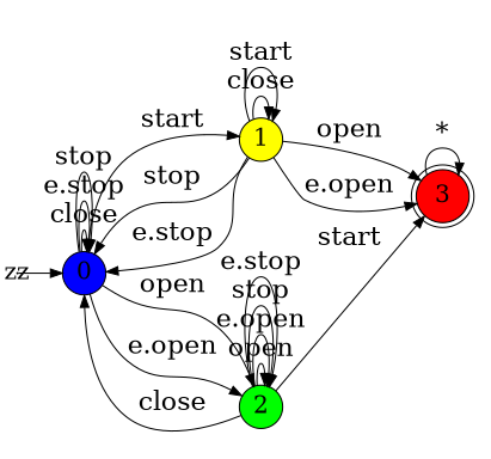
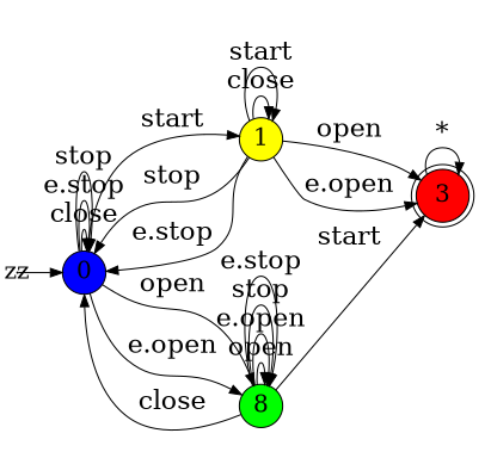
  digraph {
    pack=true
    rankdir=LR
    node [fixedsize=true fontsize=20 shape=circle style=filled]
    edge [fontsize=22]
    zz [fillcolor=black height=0 width=0]
    0 [fillcolor=blue height=0.5 width=0.5]
    1 [fillcolor=yellow height=0.5 width=0.5]
-   2 [fillcolor=green height=0.5 width=0.5]
+   2 [fillcolor=green height=0.5 width=0.5 label=8]
    3 [fillcolor=red height=0.5 shape=doublecircle width=0.5]
    zz -> 0
    0 -> 0 [label=close]
    0 -> 0 [label="e.stop"]
    0 -> 0 [label=stop]
    0 -> 1 [label=start]
    0 -> 2 [label=open]
    0 -> 2 [label="e.open"]
    1 -> 0 [label=stop]
    1 -> 0 [label="e.stop"]
    1 -> 1 [label=close]
    1 -> 1 [label=start]
    1 -> 3 [label=open]
    1 -> 3 [label="e.open"]
    2 -> 0 [label=close]
    2 -> 2 [label=open]
    2 -> 2 [label="e.open"]
    2 -> 2 [label=stop]
    2 -> 2 [label="e.stop"]
    2 -> 3 [label=start]
    3 -> 3 [label="*"]
  }
